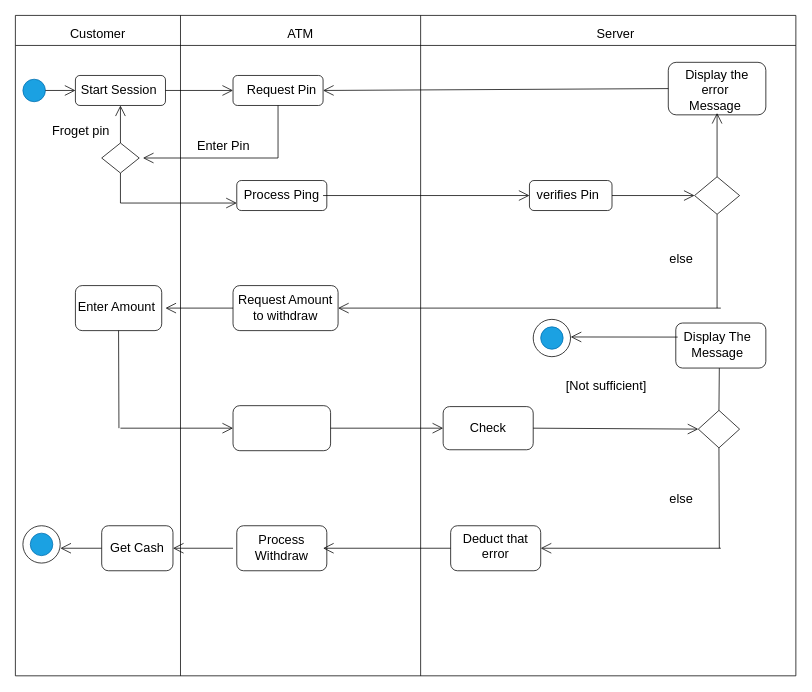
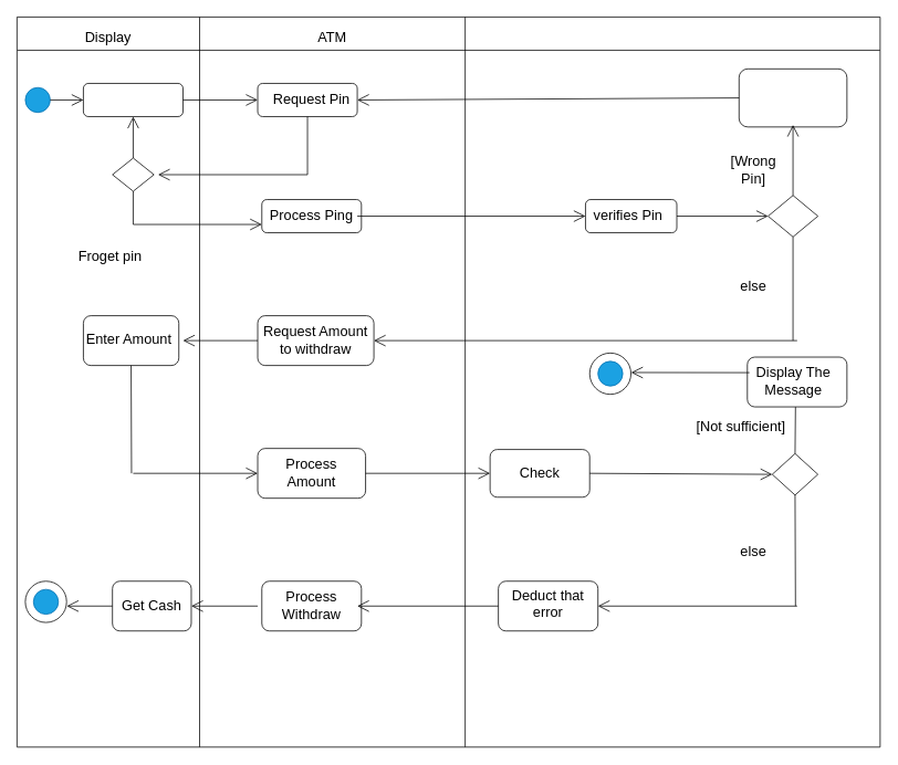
  <mxCell id="0" />
  <mxCell id="1" parent="0" />
  <mxCell id="2" value="" style="swimlane;whiteSpace=wrap;html=1;startSize=40;fillColor=none;" parent="1" vertex="1"><mxGeometry x="20" y="20" width="1040" height="880" as="geometry" /></mxCell>
- <mxCell id="3" value="Customer" style="text;strokeColor=none;align=center;fillColor=none;html=1;verticalAlign=middle;whiteSpace=wrap;rounded=0;fontSize=17;" parent="2" vertex="1"><mxGeometry x="80" y="10" width="60" height="30" as="geometry" /></mxCell>
- <mxCell id="4" value="Server" style="text;strokeColor=none;align=center;fillColor=none;html=1;verticalAlign=middle;whiteSpace=wrap;rounded=0;fontSize=17;" parent="2" vertex="1"><mxGeometry x="770" y="10" width="60" height="30" as="geometry" /></mxCell>
+ <mxCell id="3" value="Display" style="text;strokeColor=none;align=center;fillColor=none;html=1;verticalAlign=middle;whiteSpace=wrap;rounded=0;fontSize=17;" parent="2" vertex="1"><mxGeometry x="80" y="10" width="60" height="30" as="geometry" /></mxCell>
  <mxCell id="5" value="" style="rounded=1;whiteSpace=wrap;html=1;fontSize=17;fillColor=none;" parent="2" vertex="1"><mxGeometry x="80" y="80" width="120" height="40" as="geometry" /></mxCell>
  <mxCell id="6" value="" style="ellipse;whiteSpace=wrap;html=1;aspect=fixed;fontSize=17;fillColor=#1ba1e2;fontColor=#ffffff;strokeColor=#006EAF;" parent="2" vertex="1"><mxGeometry x="10" y="85" width="30" height="30" as="geometry" /></mxCell>
  <mxCell id="7" value="" style="endArrow=open;endFill=1;endSize=12;html=1;fontSize=17;exitX=1;exitY=0.5;exitDx=0;exitDy=0;entryX=0;entryY=0.5;entryDx=0;entryDy=0;" parent="2" source="6" target="5" edge="1"><mxGeometry width="160" relative="1" as="geometry"><mxPoint x="320" y="330" as="sourcePoint" /><mxPoint x="480" y="330" as="targetPoint" /></mxGeometry></mxCell>
- <mxCell id="8" value="Start Session" style="text;strokeColor=none;align=center;fillColor=none;html=1;verticalAlign=middle;whiteSpace=wrap;rounded=0;fontSize=17;" parent="2" vertex="1"><mxGeometry x="82.5" y="85" width="110" height="30" as="geometry" /></mxCell>
  <mxCell id="9" value="" style="rounded=1;whiteSpace=wrap;html=1;fontSize=17;fillColor=none;" parent="2" vertex="1"><mxGeometry x="290" y="80" width="120" height="40" as="geometry" /></mxCell>
  <mxCell id="10" value="Request Pin" style="text;strokeColor=none;align=center;fillColor=none;html=1;verticalAlign=middle;whiteSpace=wrap;rounded=0;fontSize=17;" parent="2" vertex="1"><mxGeometry x="300" y="85" width="110" height="30" as="geometry" /></mxCell>
  <mxCell id="11" value="" style="endArrow=open;endFill=1;endSize=12;html=1;fontSize=17;exitX=1;exitY=0.5;exitDx=0;exitDy=0;entryX=0;entryY=0.5;entryDx=0;entryDy=0;" parent="2" source="5" target="9" edge="1"><mxGeometry width="160" relative="1" as="geometry"><mxPoint x="320" y="310" as="sourcePoint" /><mxPoint x="480" y="310" as="targetPoint" /></mxGeometry></mxCell>
  <mxCell id="12" value="" style="rhombus;whiteSpace=wrap;html=1;fontSize=17;fillColor=none;" parent="2" vertex="1"><mxGeometry x="115" y="170" width="50" height="40" as="geometry" /></mxCell>
  <mxCell id="13" value="" style="endArrow=open;endFill=1;endSize=12;html=1;fontSize=17;entryX=0.5;entryY=1;entryDx=0;entryDy=0;exitX=0.5;exitY=0;exitDx=0;exitDy=0;" parent="2" source="12" target="5" edge="1"><mxGeometry width="160" relative="1" as="geometry"><mxPoint x="320" y="310" as="sourcePoint" /><mxPoint x="480" y="310" as="targetPoint" /></mxGeometry></mxCell>
- <mxCell id="14" value="Enter Pin" style="text;strokeColor=none;align=center;fillColor=none;html=1;verticalAlign=middle;whiteSpace=wrap;rounded=0;fontSize=17;" parent="2" vertex="1"><mxGeometry x="235" y="160" width="85" height="30" as="geometry" /></mxCell>
- <mxCell id="15" value="Froget pin" style="text;strokeColor=none;align=center;fillColor=none;html=1;verticalAlign=middle;whiteSpace=wrap;rounded=0;fontSize=17;" parent="2" vertex="1"><mxGeometry x="45" y="140" width="85" height="30" as="geometry" /></mxCell>
+ <mxCell id="15" value="Froget pin" style="text;strokeColor=none;align=center;fillColor=none;html=1;verticalAlign=middle;whiteSpace=wrap;rounded=0;fontSize=17;" parent="2" vertex="1"><mxGeometry x="70" y="275" width="85" height="30" as="geometry" /></mxCell>
  <mxCell id="16" value="" style="rounded=1;whiteSpace=wrap;html=1;fontSize=17;fillColor=none;" parent="2" vertex="1"><mxGeometry x="295" y="220" width="120" height="40" as="geometry" /></mxCell>
  <mxCell id="17" value="Process Ping" style="text;strokeColor=none;align=center;fillColor=none;html=1;verticalAlign=middle;whiteSpace=wrap;rounded=0;fontSize=17;" parent="2" vertex="1"><mxGeometry x="300" y="225" width="110" height="30" as="geometry" /></mxCell>
  <mxCell id="18" value="" style="endArrow=open;endFill=1;endSize=12;html=1;fontSize=17;entryX=0;entryY=0.5;entryDx=0;entryDy=0;exitX=1;exitY=0.5;exitDx=0;exitDy=0;" parent="2" source="17" target="20" edge="1"><mxGeometry width="160" relative="1" as="geometry"><mxPoint x="430" y="240" as="sourcePoint" /><mxPoint x="470" y="240" as="targetPoint" /></mxGeometry></mxCell>
+ <mxCell id="19" value="[Wrong Pin]" style="text;strokeColor=none;align=center;fillColor=none;html=1;verticalAlign=middle;whiteSpace=wrap;rounded=0;fontSize=17;" parent="2" vertex="1"><mxGeometry x="845" y="170" width="85" height="30" as="geometry" /></mxCell>
  <mxCell id="20" value="" style="rounded=1;whiteSpace=wrap;html=1;fontSize=17;fillColor=none;" parent="2" vertex="1"><mxGeometry x="685" y="220" width="110" height="40" as="geometry" /></mxCell>
  <mxCell id="21" value="verifies Pin" style="text;strokeColor=none;align=center;fillColor=none;html=1;verticalAlign=middle;whiteSpace=wrap;rounded=0;fontSize=17;" parent="2" vertex="1"><mxGeometry x="688.75" y="225" width="95" height="30" as="geometry" /></mxCell>
  <mxCell id="22" value="" style="rounded=1;whiteSpace=wrap;html=1;fontSize=17;fillColor=none;" parent="2" vertex="1"><mxGeometry x="290" y="360" width="140" height="60" as="geometry" /></mxCell>
  <mxCell id="23" value="Request Amount to withdraw" style="text;strokeColor=none;align=center;fillColor=none;html=1;verticalAlign=middle;whiteSpace=wrap;rounded=0;fontSize=17;" parent="2" vertex="1"><mxGeometry x="295" y="375" width="130" height="30" as="geometry" /></mxCell>
  <mxCell id="24" value="" style="rounded=1;whiteSpace=wrap;html=1;fontSize=17;fillColor=none;" parent="2" vertex="1"><mxGeometry x="80" y="360" width="115" height="60" as="geometry" /></mxCell>
  <mxCell id="25" value="Enter Amount" style="text;strokeColor=none;align=center;fillColor=none;html=1;verticalAlign=middle;whiteSpace=wrap;rounded=0;fontSize=17;" parent="2" vertex="1"><mxGeometry x="70" y="375" width="130" height="30" as="geometry" /></mxCell>
  <mxCell id="26" value="" style="endArrow=open;endFill=1;endSize=12;html=1;fontSize=17;entryX=1;entryY=0.5;entryDx=0;entryDy=0;exitX=0;exitY=0.5;exitDx=0;exitDy=0;" parent="2" source="22" target="25" edge="1"><mxGeometry width="160" relative="1" as="geometry"><mxPoint x="290" y="300" as="sourcePoint" /><mxPoint x="450" y="300" as="targetPoint" /></mxGeometry></mxCell>
  <mxCell id="27" value="" style="rounded=1;whiteSpace=wrap;html=1;fontSize=17;fillColor=none;" parent="2" vertex="1"><mxGeometry x="290" y="520" width="130" height="60" as="geometry" /></mxCell>
+ <mxCell id="28" value="Process Amount" style="text;strokeColor=none;align=center;fillColor=none;html=1;verticalAlign=middle;whiteSpace=wrap;rounded=0;fontSize=17;" parent="2" vertex="1"><mxGeometry x="300" y="535" width="110" height="30" as="geometry" /></mxCell>
  <mxCell id="29" value="" style="rounded=1;whiteSpace=wrap;html=1;fontSize=17;fillColor=none;" parent="2" vertex="1"><mxGeometry x="570" y="521.25" width="120" height="57.5" as="geometry" /></mxCell>
  <mxCell id="30" value="Check" style="text;strokeColor=none;align=center;fillColor=none;html=1;verticalAlign=middle;whiteSpace=wrap;rounded=0;fontSize=17;" parent="2" vertex="1"><mxGeometry x="571.25" y="526.25" width="117.5" height="47.5" as="geometry" /></mxCell>
  <mxCell id="31" value="" style="endArrow=open;endFill=1;endSize=12;html=1;fontSize=17;entryX=0;entryY=0.5;entryDx=0;entryDy=0;exitX=1;exitY=0.5;exitDx=0;exitDy=0;" parent="2" source="27" target="29" edge="1"><mxGeometry width="160" relative="1" as="geometry"><mxPoint x="420" y="555" as="sourcePoint" /><mxPoint x="470" y="555" as="targetPoint" /></mxGeometry></mxCell>
  <mxCell id="32" value="" style="rhombus;whiteSpace=wrap;html=1;fontSize=17;fillColor=none;" parent="2" vertex="1"><mxGeometry x="905" y="215" width="60" height="50" as="geometry" /></mxCell>
  <mxCell id="33" value="" style="rhombus;whiteSpace=wrap;html=1;fontSize=17;fillColor=none;" parent="2" vertex="1"><mxGeometry x="910" y="526.25" width="55" height="50" as="geometry" /></mxCell>
  <mxCell id="34" value="" style="rounded=1;whiteSpace=wrap;html=1;fontSize=17;fillColor=none;" parent="2" vertex="1"><mxGeometry x="295" y="680" width="120" height="60" as="geometry" /></mxCell>
  <mxCell id="35" value="Process Withdraw" style="text;strokeColor=none;align=center;fillColor=none;html=1;verticalAlign=middle;whiteSpace=wrap;rounded=0;fontSize=17;" parent="2" vertex="1"><mxGeometry x="300" y="695" width="110" height="30" as="geometry" /></mxCell>
- <mxCell id="36" value="[Not&amp;nbsp;sufficient]" style="text;strokeColor=none;align=center;fillColor=none;html=1;verticalAlign=middle;whiteSpace=wrap;rounded=0;fontSize=17;" parent="2" vertex="1"><mxGeometry x="735" y="480" width="105" height="30" as="geometry" /></mxCell>
+ <mxCell id="36" value="[Not&amp;nbsp;sufficient]" style="text;strokeColor=none;align=center;fillColor=none;html=1;verticalAlign=middle;whiteSpace=wrap;rounded=0;fontSize=17;" parent="2" vertex="1"><mxGeometry x="820" y="480" width="105" height="30" as="geometry" /></mxCell>
  <mxCell id="37" value="" style="rounded=1;whiteSpace=wrap;html=1;fontSize=17;fillColor=none;" parent="2" vertex="1"><mxGeometry x="115" y="680" width="95" height="60" as="geometry" /></mxCell>
  <mxCell id="38" value="Get Cash" style="text;strokeColor=none;align=center;fillColor=none;html=1;verticalAlign=middle;whiteSpace=wrap;rounded=0;fontSize=17;" parent="2" vertex="1"><mxGeometry x="115" y="695" width="95" height="30" as="geometry" /></mxCell>
  <mxCell id="39" value="" style="ellipse;whiteSpace=wrap;html=1;aspect=fixed;fontSize=17;fillColor=none;fillStyle=auto;" parent="2" vertex="1"><mxGeometry x="690" y="405" width="49.75" height="49.75" as="geometry" /></mxCell>
  <mxCell id="40" value="" style="ellipse;whiteSpace=wrap;html=1;aspect=fixed;fontSize=17;fillColor=none;fillStyle=auto;" parent="2" vertex="1"><mxGeometry x="10" y="680" width="49.75" height="49.75" as="geometry" /></mxCell>
  <mxCell id="41" value="ATM" style="text;strokeColor=none;align=center;fillColor=none;html=1;verticalAlign=middle;whiteSpace=wrap;rounded=0;fontSize=17;" parent="2" vertex="1"><mxGeometry x="350" y="10" width="60" height="30" as="geometry" /></mxCell>
  <mxCell id="42" value="" style="ellipse;whiteSpace=wrap;html=1;aspect=fixed;fontSize=17;fillColor=#1ba1e2;fontColor=#ffffff;strokeColor=#006EAF;" parent="2" vertex="1"><mxGeometry x="19.87" y="689.88" width="30" height="30" as="geometry" /></mxCell>
  <mxCell id="43" value="" style="ellipse;whiteSpace=wrap;html=1;aspect=fixed;fontSize=17;fillColor=#1ba1e2;fontColor=#ffffff;strokeColor=#006EAF;" parent="2" vertex="1"><mxGeometry x="700" y="414.93" width="29.88" height="29.88" as="geometry" /></mxCell>
  <mxCell id="44" value="else" style="text;strokeColor=none;align=center;fillColor=none;html=1;verticalAlign=middle;whiteSpace=wrap;rounded=0;fontSize=17;" vertex="1" parent="2"><mxGeometry x="845" y="310" width="85" height="30" as="geometry" /></mxCell>
  <mxCell id="45" value="else" style="text;strokeColor=none;align=center;fillColor=none;html=1;verticalAlign=middle;whiteSpace=wrap;rounded=0;fontSize=17;" vertex="1" parent="2"><mxGeometry x="845" y="630" width="85" height="30" as="geometry" /></mxCell>
  <mxCell id="46" value="" style="rounded=1;whiteSpace=wrap;html=1;fillColor=none;" vertex="1" parent="2"><mxGeometry x="870" y="62.5" width="130" height="70" as="geometry" /></mxCell>
- <mxCell id="47" value="Display the error&amp;nbsp;&lt;br&gt;Message&amp;nbsp;" style="text;strokeColor=none;align=center;fillColor=none;html=1;verticalAlign=middle;whiteSpace=wrap;rounded=0;fontSize=17;" vertex="1" parent="2"><mxGeometry x="880" y="77.5" width="110" height="45" as="geometry" /></mxCell>
  <mxCell id="48" value="" style="rounded=1;whiteSpace=wrap;html=1;fillColor=none;" vertex="1" parent="2"><mxGeometry x="880" y="409.88" width="120" height="60" as="geometry" /></mxCell>
  <mxCell id="49" value="Display The&amp;nbsp;&lt;br&gt;Message&amp;nbsp;" style="text;strokeColor=none;align=center;fillColor=none;html=1;verticalAlign=middle;whiteSpace=wrap;rounded=0;fontSize=17;" vertex="1" parent="2"><mxGeometry x="882.5" y="417.38" width="110" height="45" as="geometry" /></mxCell>
  <mxCell id="50" value="" style="rounded=1;whiteSpace=wrap;html=1;fillColor=none;" vertex="1" parent="2"><mxGeometry x="580" y="680" width="120" height="60" as="geometry" /></mxCell>
  <mxCell id="51" value="" style="endArrow=open;endFill=1;endSize=12;html=1;fontSize=17;entryX=1;entryY=0.5;entryDx=0;entryDy=0;exitX=0;exitY=0.5;exitDx=0;exitDy=0;" parent="2" target="35" edge="1" source="50"><mxGeometry width="160" relative="1" as="geometry"><mxPoint x="570" y="710" as="sourcePoint" /><mxPoint x="510" y="630" as="targetPoint" /></mxGeometry></mxCell>
  <mxCell id="52" value="Deduct that error" style="text;strokeColor=none;align=center;fillColor=none;html=1;verticalAlign=middle;whiteSpace=wrap;rounded=0;fontSize=17;" vertex="1" parent="2"><mxGeometry x="585" y="690" width="110" height="35" as="geometry" /></mxCell>
  <mxCell id="53" value="" style="endArrow=open;endFill=1;endSize=12;html=1;exitX=0.5;exitY=0;exitDx=0;exitDy=0;" edge="1" parent="2" source="32"><mxGeometry width="160" relative="1" as="geometry"><mxPoint x="935" y="170" as="sourcePoint" /><mxPoint x="935" y="130" as="targetPoint" /></mxGeometry></mxCell>
  <mxCell id="54" value="" style="endArrow=open;endFill=1;endSize=12;html=1;entryX=0;entryY=0.5;entryDx=0;entryDy=0;exitX=1;exitY=0.5;exitDx=0;exitDy=0;" edge="1" parent="2" source="20" target="32"><mxGeometry width="160" relative="1" as="geometry"><mxPoint x="450" y="470" as="sourcePoint" /><mxPoint x="610" y="470" as="targetPoint" /></mxGeometry></mxCell>
  <mxCell id="55" value="" style="endArrow=open;endFill=1;endSize=12;html=1;exitX=0;exitY=0.5;exitDx=0;exitDy=0;" edge="1" parent="2" source="46"><mxGeometry width="160" relative="1" as="geometry"><mxPoint x="450" y="470" as="sourcePoint" /><mxPoint x="410" y="100" as="targetPoint" /></mxGeometry></mxCell>
  <mxCell id="56" value="" style="endArrow=open;endFill=1;endSize=12;html=1;fontSize=21;entryX=0;entryY=0.5;entryDx=0;entryDy=0;exitX=1;exitY=0.5;exitDx=0;exitDy=0;" edge="1" parent="2" source="29" target="33"><mxGeometry width="160" relative="1" as="geometry"><mxPoint x="450" y="460" as="sourcePoint" /><mxPoint x="610" y="460" as="targetPoint" /></mxGeometry></mxCell>
  <mxCell id="57" value="" style="endArrow=none;html=1;fontSize=21;exitX=0.5;exitY=0;exitDx=0;exitDy=0;" edge="1" parent="2" source="33"><mxGeometry width="50" height="50" relative="1" as="geometry"><mxPoint x="510" y="480" as="sourcePoint" /><mxPoint x="938" y="470" as="targetPoint" /></mxGeometry></mxCell>
  <mxCell id="58" value="" style="endArrow=open;endFill=1;endSize=12;html=1;fontSize=15;exitX=0;exitY=0.25;exitDx=0;exitDy=0;entryX=1;entryY=0.25;entryDx=0;entryDy=0;" edge="1" parent="2" source="49"><mxGeometry width="160" relative="1" as="geometry"><mxPoint x="450" y="430" as="sourcePoint" /><mxPoint x="740" y="428.473" as="targetPoint" /></mxGeometry></mxCell>
  <mxCell id="59" value="" style="endArrow=none;html=1;" parent="1" edge="1"><mxGeometry width="50" height="50" relative="1" as="geometry"><mxPoint x="240" y="900" as="sourcePoint" /><mxPoint x="240" y="20" as="targetPoint" /></mxGeometry></mxCell>
  <mxCell id="60" value="" style="endArrow=none;html=1;" parent="1" edge="1"><mxGeometry width="50" height="50" relative="1" as="geometry"><mxPoint x="560" y="900" as="sourcePoint" /><mxPoint x="560" y="20" as="targetPoint" /></mxGeometry></mxCell>
  <mxCell id="61" value="" style="endArrow=none;html=1;fontSize=17;entryX=0.5;entryY=1;entryDx=0;entryDy=0;" parent="1" target="9" edge="1"><mxGeometry width="50" height="50" relative="1" as="geometry"><mxPoint x="370" y="210" as="sourcePoint" /><mxPoint x="440" y="310" as="targetPoint" /></mxGeometry></mxCell>
  <mxCell id="62" value="" style="endArrow=open;endFill=1;endSize=12;html=1;fontSize=17;" parent="1" edge="1"><mxGeometry width="160" relative="1" as="geometry"><mxPoint x="370" y="210" as="sourcePoint" /><mxPoint x="190" y="210" as="targetPoint" /></mxGeometry></mxCell>
  <mxCell id="63" value="" style="endArrow=none;html=1;fontSize=17;entryX=0.5;entryY=1;entryDx=0;entryDy=0;" parent="1" target="12" edge="1"><mxGeometry width="50" height="50" relative="1" as="geometry"><mxPoint x="160" y="270" as="sourcePoint" /><mxPoint x="440" y="300" as="targetPoint" /></mxGeometry></mxCell>
  <mxCell id="64" value="" style="endArrow=open;endFill=1;endSize=12;html=1;fontSize=17;entryX=0;entryY=0.75;entryDx=0;entryDy=0;" parent="1" target="16" edge="1"><mxGeometry width="160" relative="1" as="geometry"><mxPoint x="160" y="270" as="sourcePoint" /><mxPoint x="500" y="320" as="targetPoint" /></mxGeometry></mxCell>
  <mxCell id="65" style="edgeStyle=none;html=1;exitX=1;exitY=0.5;exitDx=0;exitDy=0;fontSize=17;" parent="1" edge="1"><mxGeometry relative="1" as="geometry"><mxPoint x="550" y="260" as="targetPoint" /><mxPoint x="550" y="260" as="sourcePoint" /></mxGeometry></mxCell>
  <mxCell id="66" value="" style="endArrow=open;endFill=1;endSize=12;html=1;fontSize=17;entryX=1;entryY=0.5;entryDx=0;entryDy=0;" parent="1" target="22" edge="1"><mxGeometry width="160" relative="1" as="geometry"><mxPoint x="960" y="410" as="sourcePoint" /><mxPoint x="500" y="330" as="targetPoint" /></mxGeometry></mxCell>
  <mxCell id="67" value="" style="endArrow=none;html=1;fontSize=17;entryX=0.5;entryY=1;entryDx=0;entryDy=0;" parent="1" target="24" edge="1"><mxGeometry width="50" height="50" relative="1" as="geometry"><mxPoint x="158" y="570" as="sourcePoint" /><mxPoint x="410" y="520" as="targetPoint" /></mxGeometry></mxCell>
  <mxCell id="68" value="" style="endArrow=open;endFill=1;endSize=12;html=1;fontSize=17;entryX=0;entryY=0.5;entryDx=0;entryDy=0;" parent="1" target="27" edge="1"><mxGeometry width="160" relative="1" as="geometry"><mxPoint x="160" y="570" as="sourcePoint" /><mxPoint x="310" y="520" as="targetPoint" /></mxGeometry></mxCell>
  <mxCell id="69" value="" style="endArrow=open;endFill=1;endSize=12;html=1;fontSize=17;entryX=1;entryY=0.5;entryDx=0;entryDy=0;" parent="1" target="38" edge="1"><mxGeometry width="160" relative="1" as="geometry"><mxPoint x="310" y="730" as="sourcePoint" /><mxPoint x="530" y="660" as="targetPoint" /></mxGeometry></mxCell>
  <mxCell id="70" value="" style="endArrow=open;endFill=1;endSize=12;html=1;fontSize=17;exitX=0;exitY=0.5;exitDx=0;exitDy=0;" parent="1" source="37" edge="1"><mxGeometry width="160" relative="1" as="geometry"><mxPoint x="300" y="660" as="sourcePoint" /><mxPoint x="80" y="730" as="targetPoint" /></mxGeometry></mxCell>
  <mxCell id="71" value="" style="endArrow=none;html=1;fontSize=21;entryX=0.5;entryY=1;entryDx=0;entryDy=0;" edge="1" parent="1" target="32"><mxGeometry width="50" height="50" relative="1" as="geometry"><mxPoint x="955" y="410" as="sourcePoint" /><mxPoint x="580" y="450" as="targetPoint" /></mxGeometry></mxCell>
  <mxCell id="72" value="" style="endArrow=none;html=1;fontSize=21;entryX=0.5;entryY=1;entryDx=0;entryDy=0;" edge="1" parent="1" target="33"><mxGeometry width="50" height="50" relative="1" as="geometry"><mxPoint x="958" y="730" as="sourcePoint" /><mxPoint x="580" y="450" as="targetPoint" /></mxGeometry></mxCell>
  <mxCell id="73" value="" style="endArrow=open;endFill=1;endSize=12;html=1;fontSize=15;entryX=1;entryY=0.5;entryDx=0;entryDy=0;" edge="1" parent="1" target="50"><mxGeometry width="160" relative="1" as="geometry"><mxPoint x="960" y="730" as="sourcePoint" /><mxPoint x="760" y="720" as="targetPoint" /></mxGeometry></mxCell>
